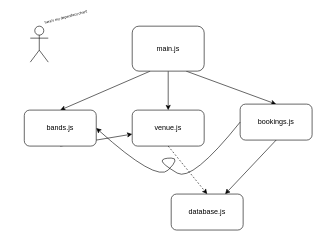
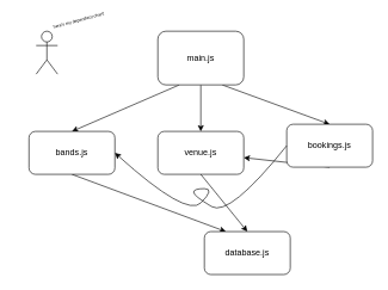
  <mxCell id="0" />
  <mxCell id="1" parent="0" />
  <mxCell id="2" style="edgeStyle=none;html=1;exitX=0.25;exitY=1;exitDx=0;exitDy=0;entryX=0.5;entryY=0;entryDx=0;entryDy=0;" edge="1" parent="1" source="5" target="7"><mxGeometry relative="1" as="geometry" /></mxCell>
  <mxCell id="3" style="edgeStyle=none;html=1;exitX=0.5;exitY=1;exitDx=0;exitDy=0;entryX=0.5;entryY=0;entryDx=0;entryDy=0;" edge="1" parent="1" source="5" target="12"><mxGeometry relative="1" as="geometry" /></mxCell>
  <mxCell id="4" style="edgeStyle=none;html=1;exitX=0.75;exitY=1;exitDx=0;exitDy=0;entryX=0.5;entryY=0;entryDx=0;entryDy=0;" edge="1" parent="1" source="5" target="10"><mxGeometry relative="1" as="geometry" /></mxCell>
  <mxCell id="5" value="main.js" style="rounded=1;whiteSpace=wrap;html=1;" vertex="1" parent="1"><mxGeometry x="220" y="40" width="120" height="75" as="geometry" /></mxCell>
- <mxCell id="6" style="edgeStyle=none;html=1;exitX=0.5;exitY=1;exitDx=0;exitDy=0;" edge="1" parent="1" source="7" target="12"><mxGeometry relative="1" as="geometry" /></mxCell>
+ <mxCell id="6" style="edgeStyle=none;html=1;exitX=0.5;exitY=1;exitDx=0;exitDy=0;entryX=0.25;entryY=0;entryDx=0;entryDy=0;" edge="1" parent="1" source="7" target="11"><mxGeometry relative="1" as="geometry" /></mxCell>
  <mxCell id="7" value="bands.js" style="rounded=1;whiteSpace=wrap;html=1;" vertex="1" parent="1"><mxGeometry x="40" y="180" width="120" height="60" as="geometry" /></mxCell>
- <mxCell id="8" style="edgeStyle=none;html=1;exitX=0.5;exitY=1;exitDx=0;exitDy=0;entryX=0.5;entryY=0;entryDx=0;entryDy=0;dashed=1;" edge="1" parent="1" source="12" target="11"><mxGeometry relative="1" as="geometry" /></mxCell>
- <mxCell id="9" style="edgeStyle=none;html=1;exitX=0.5;exitY=1;exitDx=0;exitDy=0;entryX=0.75;entryY=0;entryDx=0;entryDy=0;" edge="1" parent="1" source="10" target="11"><mxGeometry relative="1" as="geometry" /></mxCell>
+ <mxCell id="8" style="edgeStyle=none;html=1;exitX=0.5;exitY=1;exitDx=0;exitDy=0;entryX=0.5;entryY=0;entryDx=0;entryDy=0;" edge="1" parent="1" source="12" target="11"><mxGeometry relative="1" as="geometry" /></mxCell>
+ <mxCell id="9" style="edgeStyle=none;html=1;exitX=0.5;exitY=1;exitDx=0;exitDy=0;" edge="1" parent="1" source="10" target="12"><mxGeometry relative="1" as="geometry" /></mxCell>
  <mxCell id="10" value="bookings.js" style="rounded=1;whiteSpace=wrap;html=1;" vertex="1" parent="1"><mxGeometry x="400" y="170" width="120" height="60" as="geometry" /></mxCell>
  <mxCell id="11" value="database.js" style="rounded=1;whiteSpace=wrap;html=1;" vertex="1" parent="1"><mxGeometry x="285" y="320" width="120" height="60" as="geometry" /></mxCell>
  <mxCell id="12" value="venue.js" style="rounded=1;whiteSpace=wrap;html=1;shadow=0;" vertex="1" parent="1"><mxGeometry x="220" y="180" width="120" height="60" as="geometry" /></mxCell>
  <mxCell id="13" value="" style="curved=1;endArrow=classic;html=1;exitX=0;exitY=0.5;exitDx=0;exitDy=0;entryX=1;entryY=0.5;entryDx=0;entryDy=0;" edge="1" parent="1" source="10" target="7"><mxGeometry width="50" height="50" relative="1" as="geometry"><mxPoint x="590" y="370" as="sourcePoint" /><mxPoint x="640" y="320" as="targetPoint" /><Array as="points"><mxPoint x="320" y="300" /><mxPoint x="270" y="270" /><mxPoint x="270" y="260" /><mxPoint x="300" y="260" /><mxPoint x="260" y="300" /></Array></mxGeometry></mxCell>
  <mxCell id="14" value="" style="shape=umlActor;verticalLabelPosition=bottom;verticalAlign=top;html=1;outlineConnect=0;shadow=0;" vertex="1" parent="1"><mxGeometry x="50" y="40" width="30" height="60" as="geometry" /></mxCell>
  <mxCell id="15" value="here's my dependacy chart!" style="text;html=1;strokeColor=none;fillColor=none;align=center;verticalAlign=middle;whiteSpace=wrap;rounded=0;shadow=0;rotation=-15;fontSize=6;" vertex="1" parent="1"><mxGeometry x="20" y="20" width="180" height="10" as="geometry" /></mxCell>
